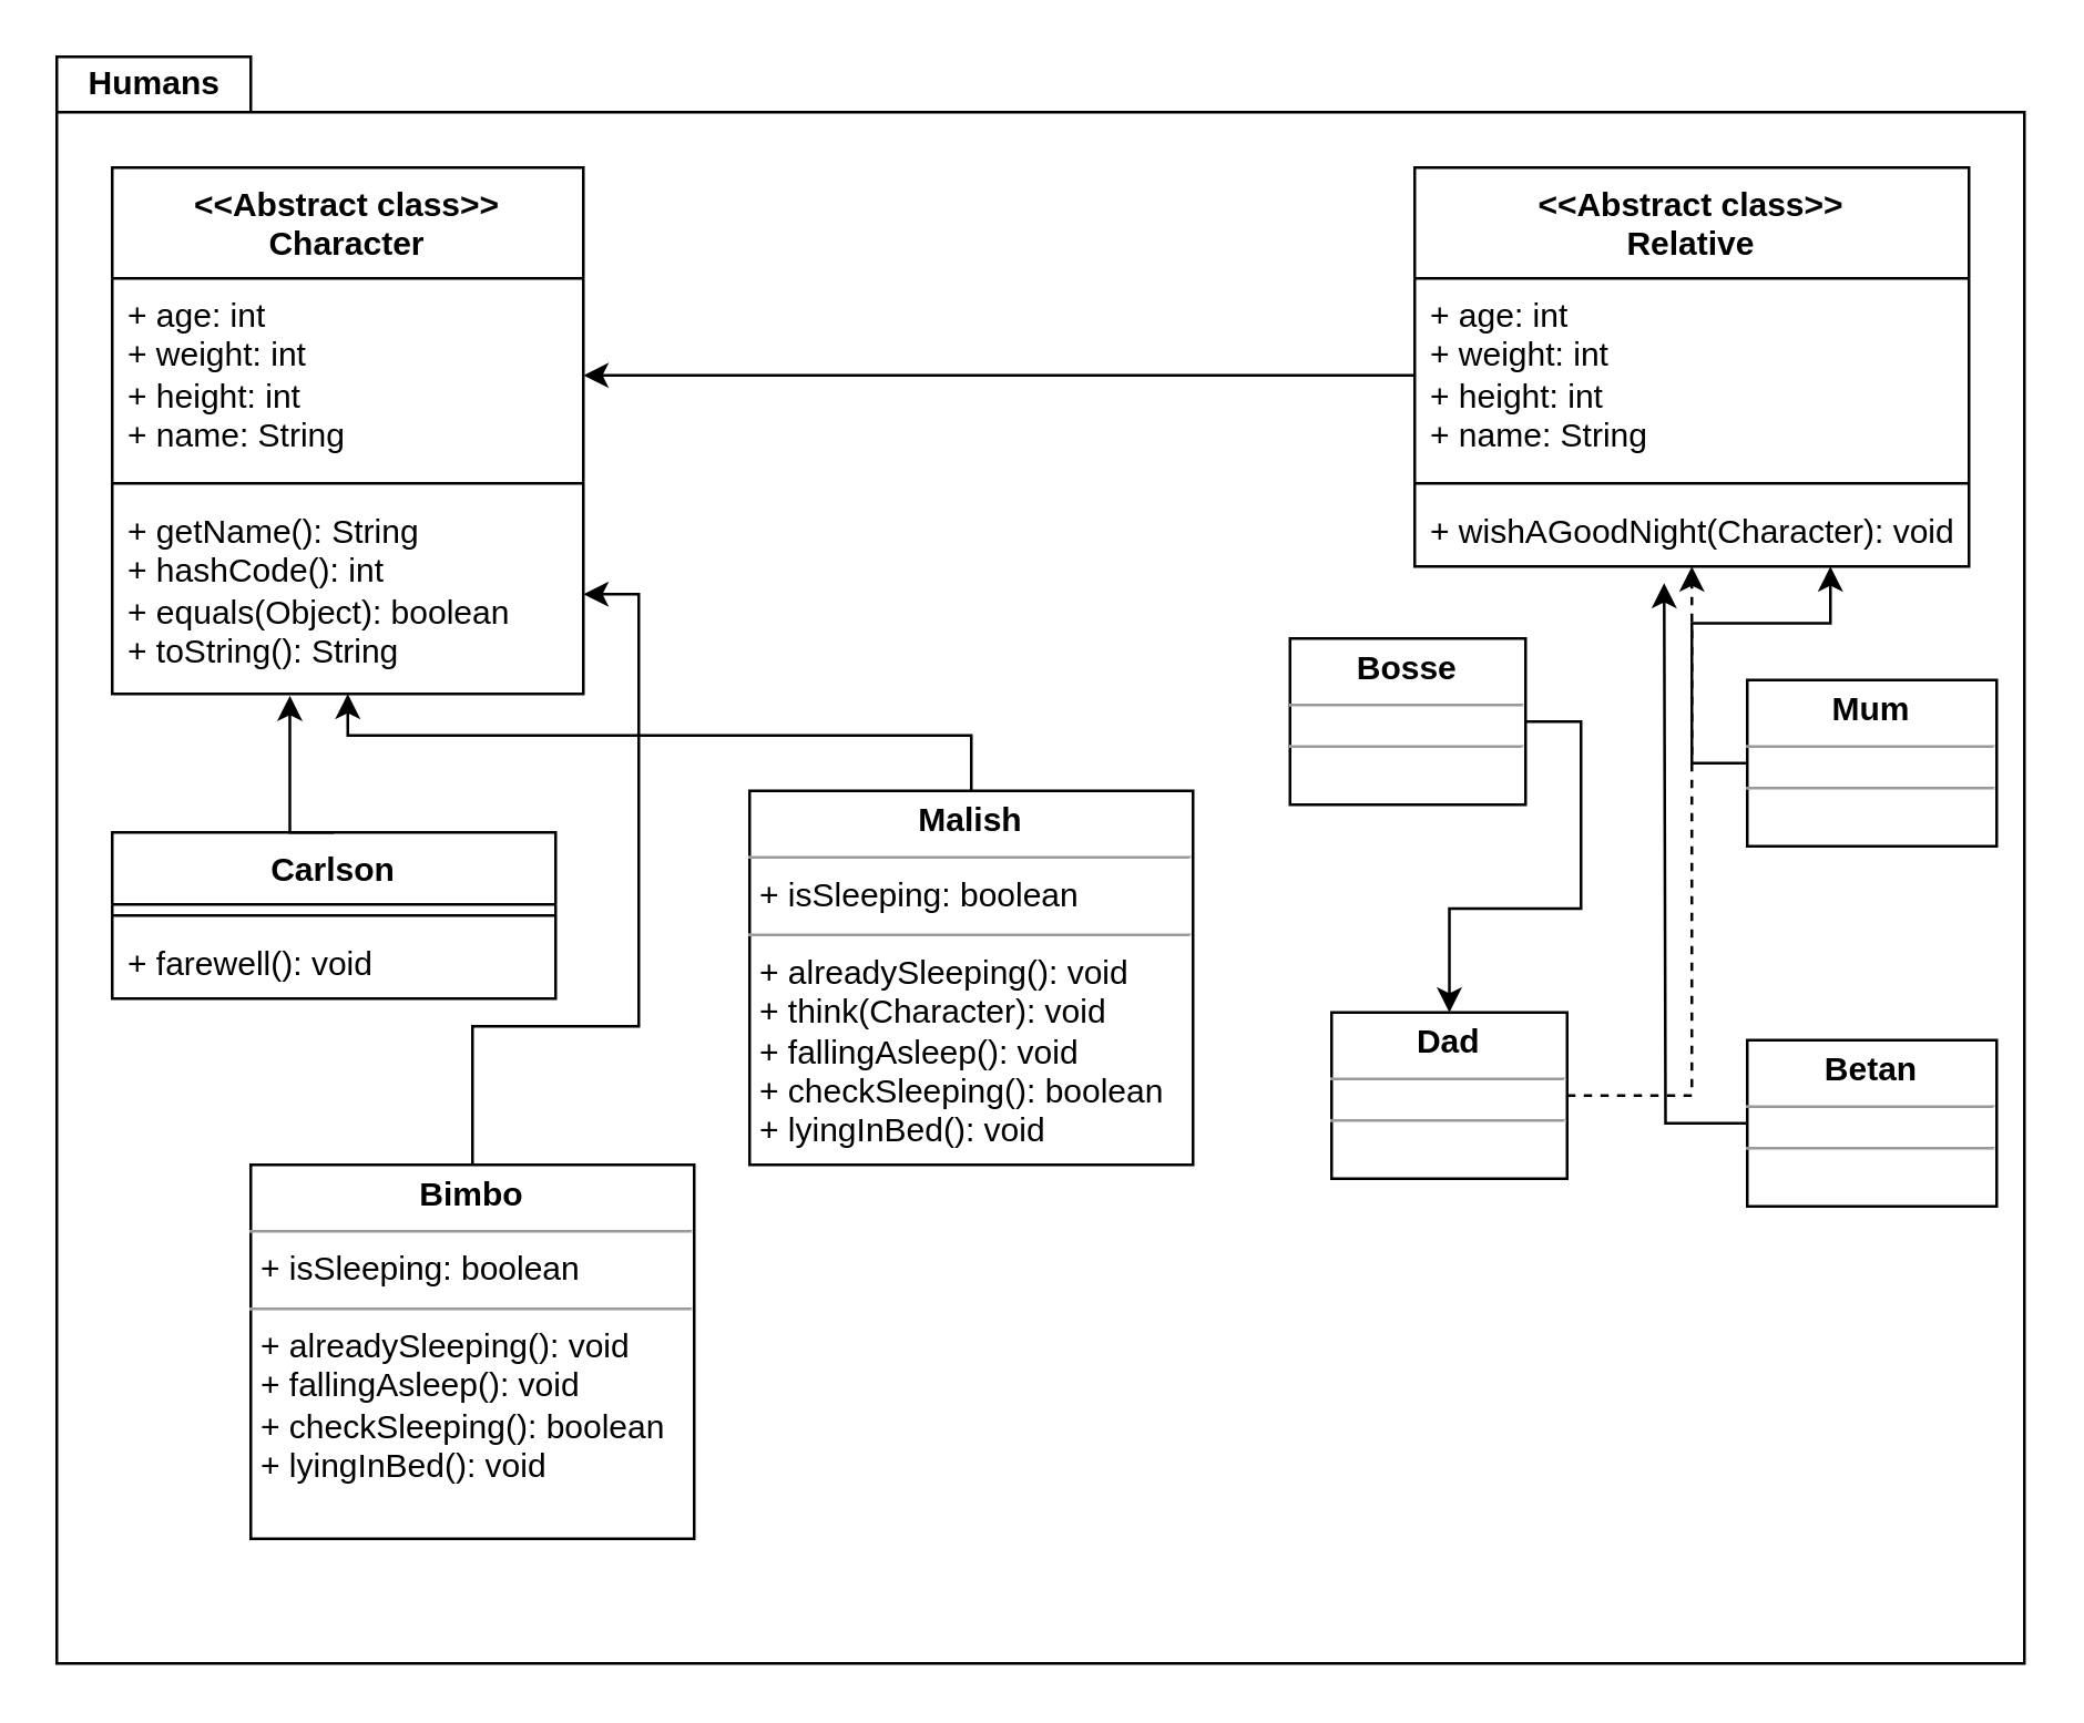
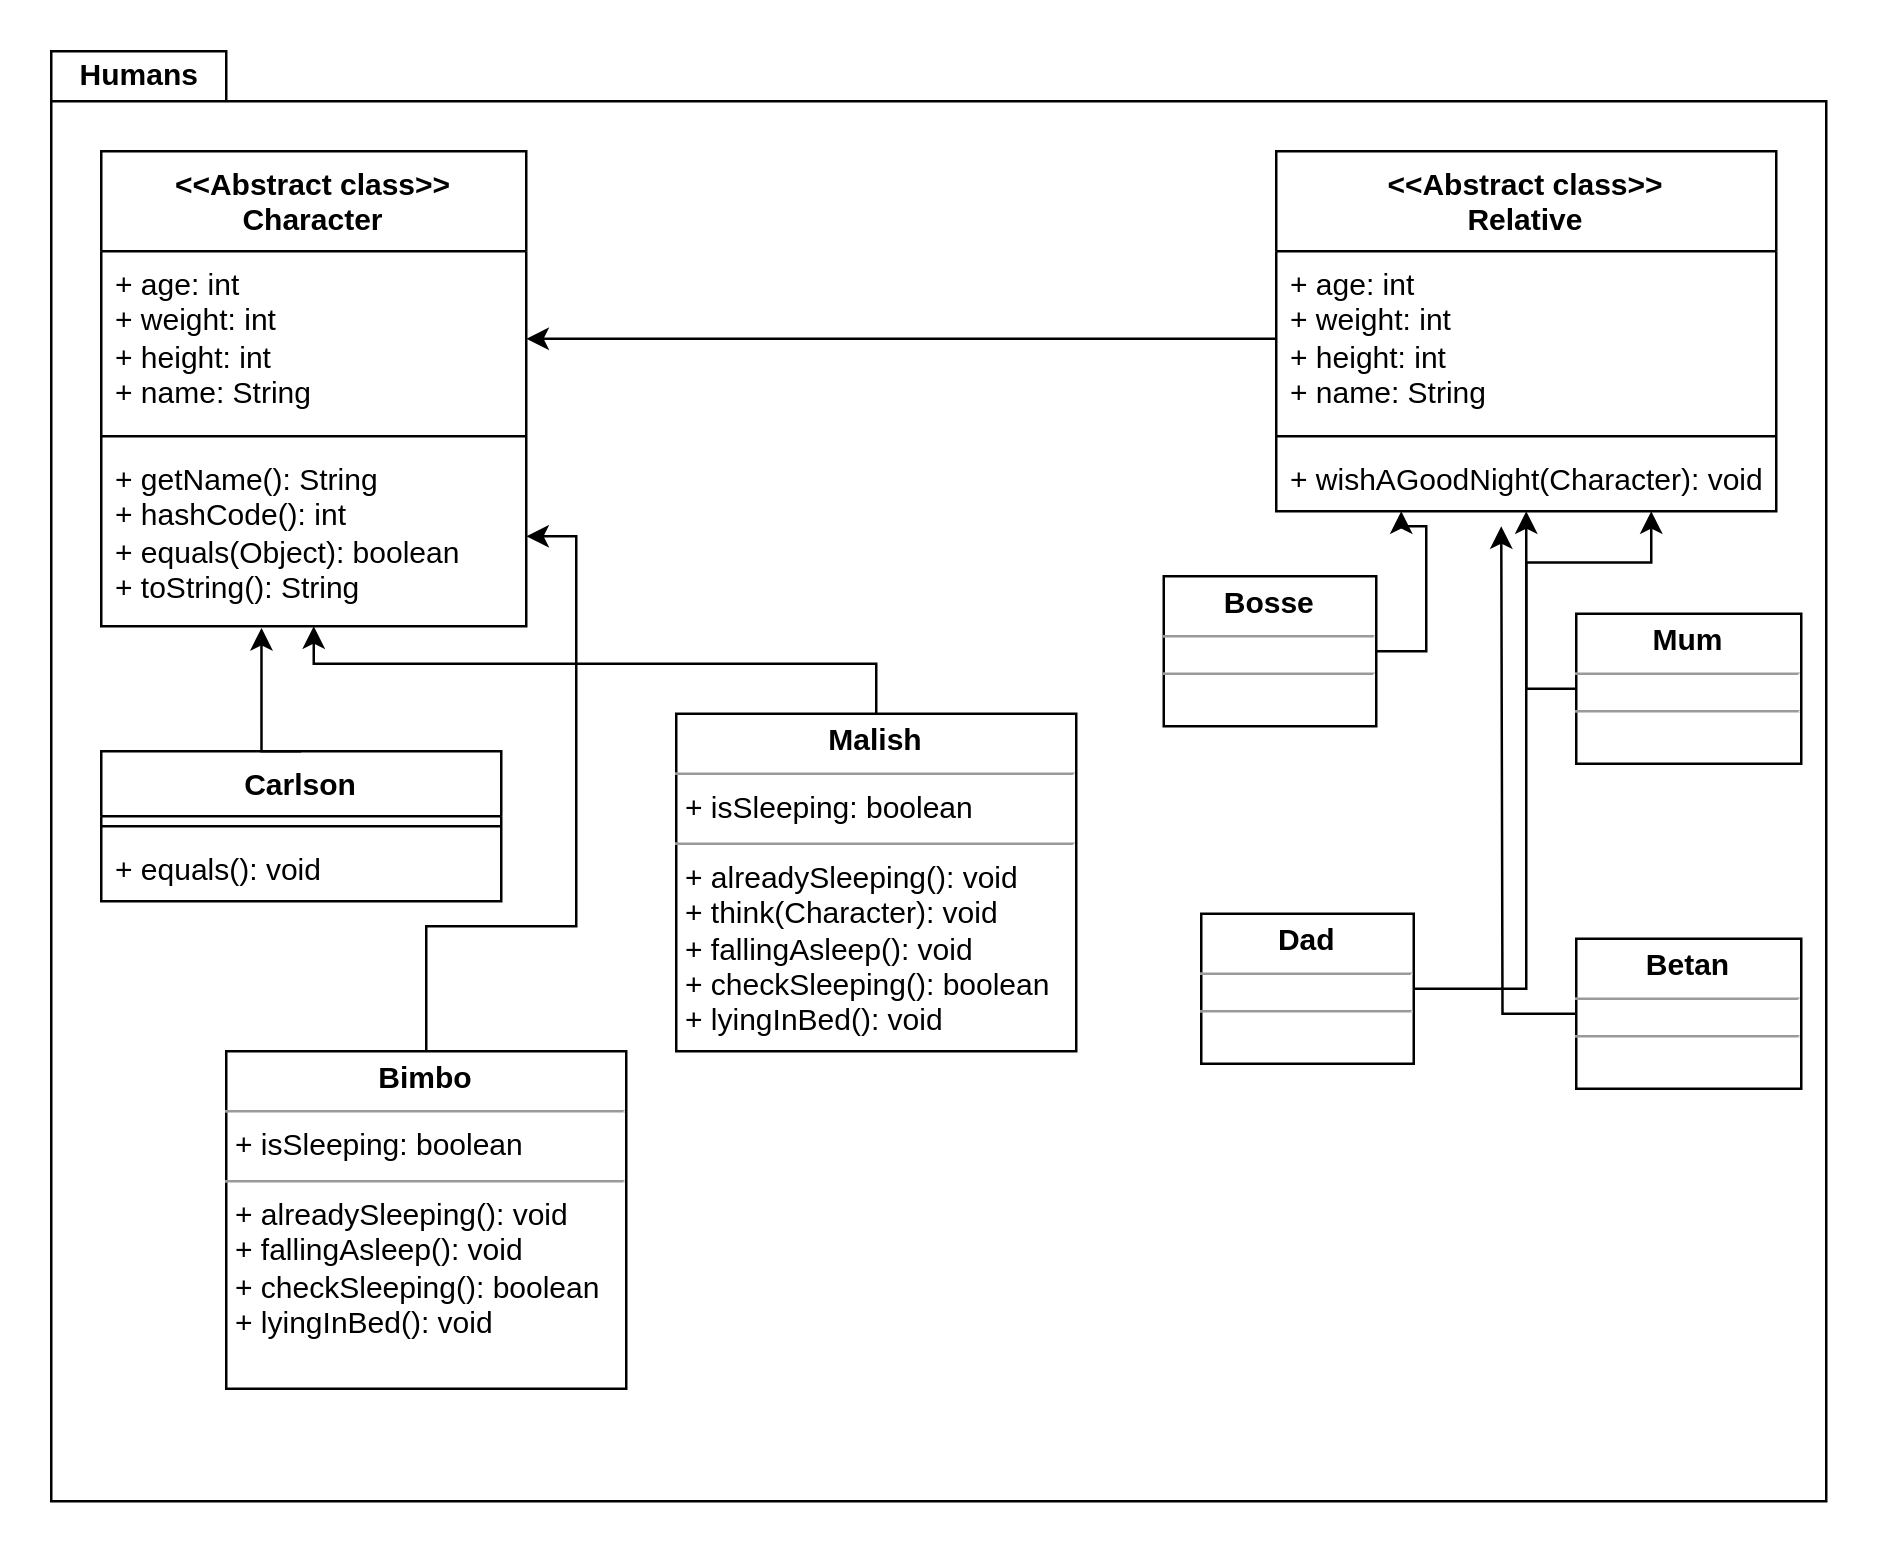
  <mxCell id="0" />
  <mxCell id="1" parent="0" />
  <mxCell id="2" value="" style="shape=folder;fontStyle=1;spacingTop=10;tabWidth=70;tabHeight=20;tabPosition=left;html=1;whiteSpace=wrap;" vertex="1" parent="1"><mxGeometry x="20" y="20" width="710" height="580" as="geometry" /></mxCell>
  <mxCell id="3" value="Humans" style="text;align=center;fontStyle=1;verticalAlign=middle;spacingLeft=3;spacingRight=3;strokeColor=none;rotatable=0;points=[[0,0.5],[1,0.5]];portConstraint=eastwest;html=1;" vertex="1" parent="1"><mxGeometry x="20" y="20" width="70" height="20" as="geometry" /></mxCell>
  <mxCell id="4" value="&amp;lt;&amp;lt;Abstract class&amp;gt;&amp;gt;&lt;br&gt;Character" style="swimlane;fontStyle=1;align=center;verticalAlign=top;childLayout=stackLayout;horizontal=1;startSize=40;horizontalStack=0;resizeParent=1;resizeParentMax=0;resizeLast=0;collapsible=1;marginBottom=0;whiteSpace=wrap;html=1;" vertex="1" parent="1"><mxGeometry x="40" y="60" width="170" height="190" as="geometry" /></mxCell>
  <mxCell id="5" value="+ age: int&lt;br&gt;+ weight: int&amp;nbsp;&lt;br&gt;+ height: int&lt;br&gt;+ name: String" style="text;strokeColor=none;fillColor=none;align=left;verticalAlign=top;spacingLeft=4;spacingRight=4;overflow=hidden;rotatable=0;points=[[0,0.5],[1,0.5]];portConstraint=eastwest;whiteSpace=wrap;html=1;" vertex="1" parent="4"><mxGeometry y="40" width="170" height="70" as="geometry" /></mxCell>
  <mxCell id="6" value="" style="line;strokeWidth=1;fillColor=none;align=left;verticalAlign=middle;spacingTop=-1;spacingLeft=3;spacingRight=3;rotatable=0;labelPosition=right;points=[];portConstraint=eastwest;strokeColor=inherit;" vertex="1" parent="4"><mxGeometry y="110" width="170" height="8" as="geometry" /></mxCell>
  <mxCell id="7" value="+ getName(): String&lt;br&gt;+ hashCode(): int&lt;br&gt;+ equals(Object): boolean&lt;br&gt;+ toString(): String" style="text;strokeColor=none;fillColor=none;align=left;verticalAlign=top;spacingLeft=4;spacingRight=4;overflow=hidden;rotatable=0;points=[[0,0.5],[1,0.5]];portConstraint=eastwest;whiteSpace=wrap;html=1;" vertex="1" parent="4"><mxGeometry y="118" width="170" height="72" as="geometry" /></mxCell>
  <mxCell id="8" value="&amp;lt;&amp;lt;Abstract class&amp;gt;&amp;gt;&lt;br&gt;Relative" style="swimlane;fontStyle=1;align=center;verticalAlign=top;childLayout=stackLayout;horizontal=1;startSize=40;horizontalStack=0;resizeParent=1;resizeParentMax=0;resizeLast=0;collapsible=1;marginBottom=0;whiteSpace=wrap;html=1;" vertex="1" parent="1"><mxGeometry x="510" y="60" width="200" height="144" as="geometry" /></mxCell>
  <mxCell id="9" value="+ age: int&lt;br&gt;+ weight: int&amp;nbsp;&lt;br&gt;+ height: int&lt;br&gt;+ name: String" style="text;strokeColor=none;fillColor=none;align=left;verticalAlign=top;spacingLeft=4;spacingRight=4;overflow=hidden;rotatable=0;points=[[0,0.5],[1,0.5]];portConstraint=eastwest;whiteSpace=wrap;html=1;" vertex="1" parent="8"><mxGeometry y="40" width="200" height="70" as="geometry" /></mxCell>
  <mxCell id="10" value="" style="line;strokeWidth=1;fillColor=none;align=left;verticalAlign=middle;spacingTop=-1;spacingLeft=3;spacingRight=3;rotatable=0;labelPosition=right;points=[];portConstraint=eastwest;strokeColor=inherit;" vertex="1" parent="8"><mxGeometry y="110" width="200" height="8" as="geometry" /></mxCell>
  <mxCell id="11" value="+ wishAGoodNight(Character): void" style="text;strokeColor=none;fillColor=none;align=left;verticalAlign=top;spacingLeft=4;spacingRight=4;overflow=hidden;rotatable=0;points=[[0,0.5],[1,0.5]];portConstraint=eastwest;whiteSpace=wrap;html=1;" vertex="1" parent="8"><mxGeometry y="118" width="200" height="26" as="geometry" /></mxCell>
  <mxCell id="12" style="edgeStyle=orthogonalEdgeStyle;rounded=0;orthogonalLoop=1;jettySize=auto;html=1;exitX=0;exitY=0.5;exitDx=0;exitDy=0;entryX=0.75;entryY=1;entryDx=0;entryDy=0;" edge="1" parent="1" source="13" target="8"><mxGeometry relative="1" as="geometry" /></mxCell>
  <mxCell id="13" value="&lt;p style=&quot;margin:0px;margin-top:4px;text-align:center;&quot;&gt;&lt;b&gt;Mum&lt;/b&gt;&lt;/p&gt;&lt;hr size=&quot;1&quot;&gt;&lt;div style=&quot;height:2px;&quot;&gt;&lt;/div&gt;&lt;hr size=&quot;1&quot;&gt;&lt;div style=&quot;height:2px;&quot;&gt;&lt;/div&gt;" style="verticalAlign=top;align=left;overflow=fill;fontSize=12;fontFamily=Helvetica;html=1;whiteSpace=wrap;" vertex="1" parent="1"><mxGeometry x="630" y="245" width="90" height="60" as="geometry" /></mxCell>
- <mxCell id="14" style="edgeStyle=orthogonalEdgeStyle;rounded=0;orthogonalLoop=1;jettySize=auto;html=1;exitX=1;exitY=0.5;exitDx=0;exitDy=0;entryX=0.5;entryY=1;entryDx=0;entryDy=0;dashed=1;" edge="1" parent="1" source="15" target="8"><mxGeometry relative="1" as="geometry" /></mxCell>
+ <mxCell id="14" style="edgeStyle=orthogonalEdgeStyle;rounded=0;orthogonalLoop=1;jettySize=auto;html=1;exitX=1;exitY=0.5;exitDx=0;exitDy=0;entryX=0.5;entryY=1;entryDx=0;entryDy=0;" edge="1" parent="1" source="15" target="8"><mxGeometry relative="1" as="geometry" /></mxCell>
  <mxCell id="15" value="&lt;p style=&quot;margin:0px;margin-top:4px;text-align:center;&quot;&gt;&lt;b&gt;Dad&lt;/b&gt;&lt;/p&gt;&lt;hr size=&quot;1&quot;&gt;&lt;div style=&quot;height:2px;&quot;&gt;&lt;/div&gt;&lt;hr size=&quot;1&quot;&gt;&lt;div style=&quot;height:2px;&quot;&gt;&lt;/div&gt;" style="verticalAlign=top;align=left;overflow=fill;fontSize=12;fontFamily=Helvetica;html=1;whiteSpace=wrap;" vertex="1" parent="1"><mxGeometry x="480" y="365" width="85" height="60" as="geometry" /></mxCell>
- <mxCell id="16" style="edgeStyle=orthogonalEdgeStyle;rounded=0;orthogonalLoop=1;jettySize=auto;html=1;exitX=1;exitY=0.5;exitDx=0;exitDy=0;" edge="1" parent="1" source="17" target="15"><mxGeometry relative="1" as="geometry" /></mxCell>
+ <mxCell id="16" style="edgeStyle=orthogonalEdgeStyle;rounded=0;orthogonalLoop=1;jettySize=auto;html=1;exitX=1;exitY=0.5;exitDx=0;exitDy=0;entryX=0.25;entryY=1;entryDx=0;entryDy=0;" edge="1" parent="1" source="17" target="8"><mxGeometry relative="1" as="geometry" /></mxCell>
  <mxCell id="17" value="&lt;p style=&quot;margin:0px;margin-top:4px;text-align:center;&quot;&gt;&lt;b&gt;Bosse&lt;/b&gt;&lt;/p&gt;&lt;hr size=&quot;1&quot;&gt;&lt;div style=&quot;height:2px;&quot;&gt;&lt;/div&gt;&lt;hr size=&quot;1&quot;&gt;&lt;div style=&quot;height:2px;&quot;&gt;&lt;/div&gt;" style="verticalAlign=top;align=left;overflow=fill;fontSize=12;fontFamily=Helvetica;html=1;whiteSpace=wrap;" vertex="1" parent="1"><mxGeometry x="465" y="230" width="85" height="60" as="geometry" /></mxCell>
  <mxCell id="18" style="edgeStyle=orthogonalEdgeStyle;rounded=0;orthogonalLoop=1;jettySize=auto;html=1;exitX=0;exitY=0.5;exitDx=0;exitDy=0;" edge="1" parent="1" source="19"><mxGeometry relative="1" as="geometry"><mxPoint x="600" y="210" as="targetPoint" /></mxGeometry></mxCell>
  <mxCell id="19" value="&lt;p style=&quot;margin:0px;margin-top:4px;text-align:center;&quot;&gt;&lt;b&gt;Betan&lt;/b&gt;&lt;/p&gt;&lt;hr size=&quot;1&quot;&gt;&lt;div style=&quot;height:2px;&quot;&gt;&lt;/div&gt;&lt;hr size=&quot;1&quot;&gt;&lt;div style=&quot;height:2px;&quot;&gt;&lt;/div&gt;" style="verticalAlign=top;align=left;overflow=fill;fontSize=12;fontFamily=Helvetica;html=1;whiteSpace=wrap;" vertex="1" parent="1"><mxGeometry x="630" y="375" width="90" height="60" as="geometry" /></mxCell>
  <mxCell id="20" style="edgeStyle=orthogonalEdgeStyle;rounded=0;orthogonalLoop=1;jettySize=auto;html=1;exitX=0;exitY=0.5;exitDx=0;exitDy=0;entryX=1;entryY=0.5;entryDx=0;entryDy=0;" edge="1" parent="1" source="9" target="5"><mxGeometry relative="1" as="geometry" /></mxCell>
  <mxCell id="21" value="Carlson" style="swimlane;fontStyle=1;align=center;verticalAlign=top;childLayout=stackLayout;horizontal=1;startSize=26;horizontalStack=0;resizeParent=1;resizeParentMax=0;resizeLast=0;collapsible=1;marginBottom=0;whiteSpace=wrap;html=1;" vertex="1" parent="1"><mxGeometry x="40" y="300" width="160" height="60" as="geometry" /></mxCell>
  <mxCell id="22" value="" style="line;strokeWidth=1;fillColor=none;align=left;verticalAlign=middle;spacingTop=-1;spacingLeft=3;spacingRight=3;rotatable=0;labelPosition=right;points=[];portConstraint=eastwest;strokeColor=inherit;" vertex="1" parent="21"><mxGeometry y="26" width="160" height="8" as="geometry" /></mxCell>
- <mxCell id="23" value="+ farewell(): void" style="text;strokeColor=none;fillColor=none;align=left;verticalAlign=top;spacingLeft=4;spacingRight=4;overflow=hidden;rotatable=0;points=[[0,0.5],[1,0.5]];portConstraint=eastwest;whiteSpace=wrap;html=1;" vertex="1" parent="21"><mxGeometry y="34" width="160" height="26" as="geometry" /></mxCell>
+ <mxCell id="23" value="+ equals(): void" style="text;strokeColor=none;fillColor=none;align=left;verticalAlign=top;spacingLeft=4;spacingRight=4;overflow=hidden;rotatable=0;points=[[0,0.5],[1,0.5]];portConstraint=eastwest;whiteSpace=wrap;html=1;" vertex="1" parent="21"><mxGeometry y="34" width="160" height="26" as="geometry" /></mxCell>
  <mxCell id="24" style="edgeStyle=orthogonalEdgeStyle;rounded=0;orthogonalLoop=1;jettySize=auto;html=1;exitX=0.5;exitY=0;exitDx=0;exitDy=0;" edge="1" parent="1" source="25" target="4"><mxGeometry relative="1" as="geometry"><Array as="points"><mxPoint x="350" y="265" /><mxPoint x="125" y="265" /></Array></mxGeometry></mxCell>
  <mxCell id="25" value="&lt;p style=&quot;margin:0px;margin-top:4px;text-align:center;&quot;&gt;&lt;b&gt;Malish&lt;/b&gt;&lt;/p&gt;&lt;hr size=&quot;1&quot;&gt;&lt;p style=&quot;margin:0px;margin-left:4px;&quot;&gt;+ isSleeping: boolean&lt;/p&gt;&lt;hr size=&quot;1&quot;&gt;&lt;p style=&quot;margin:0px;margin-left:4px;&quot;&gt;+ alreadySleeping(): void&lt;/p&gt;&lt;p style=&quot;margin:0px;margin-left:4px;&quot;&gt;+ think(Character): void&lt;/p&gt;&lt;p style=&quot;margin:0px;margin-left:4px;&quot;&gt;+ fallingAsleep(): void&lt;/p&gt;&lt;p style=&quot;margin:0px;margin-left:4px;&quot;&gt;+ checkSleeping(): boolean&lt;/p&gt;&lt;p style=&quot;margin:0px;margin-left:4px;&quot;&gt;+ lyingInBed(): void&lt;/p&gt;" style="verticalAlign=top;align=left;overflow=fill;fontSize=12;fontFamily=Helvetica;html=1;whiteSpace=wrap;" vertex="1" parent="1"><mxGeometry x="270" y="285" width="160" height="135" as="geometry" /></mxCell>
  <mxCell id="26" style="edgeStyle=orthogonalEdgeStyle;rounded=0;orthogonalLoop=1;jettySize=auto;html=1;exitX=0.5;exitY=0;exitDx=0;exitDy=0;entryX=1;entryY=0.5;entryDx=0;entryDy=0;" edge="1" parent="1" source="27" target="7"><mxGeometry relative="1" as="geometry"><Array as="points"><mxPoint x="170" y="370" /><mxPoint x="230" y="370" /><mxPoint x="230" y="214" /></Array></mxGeometry></mxCell>
  <mxCell id="27" value="&lt;p style=&quot;margin:0px;margin-top:4px;text-align:center;&quot;&gt;&lt;b&gt;Bimbo&lt;/b&gt;&lt;/p&gt;&lt;hr size=&quot;1&quot;&gt;&lt;p style=&quot;margin:0px;margin-left:4px;&quot;&gt;+ isSleeping: boolean&lt;/p&gt;&lt;hr size=&quot;1&quot;&gt;&lt;p style=&quot;margin:0px;margin-left:4px;&quot;&gt;+ alreadySleeping(): void&lt;/p&gt;&lt;p style=&quot;margin:0px;margin-left:4px;&quot;&gt;+ fallingAsleep(): void&lt;/p&gt;&lt;p style=&quot;margin:0px;margin-left:4px;&quot;&gt;+ checkSleeping(): boolean&lt;/p&gt;&lt;p style=&quot;margin:0px;margin-left:4px;&quot;&gt;+ lyingInBed(): void&lt;/p&gt;" style="verticalAlign=top;align=left;overflow=fill;fontSize=12;fontFamily=Helvetica;html=1;whiteSpace=wrap;" vertex="1" parent="1"><mxGeometry x="90" y="420" width="160" height="135" as="geometry" /></mxCell>
  <mxCell id="28" style="edgeStyle=orthogonalEdgeStyle;rounded=0;orthogonalLoop=1;jettySize=auto;html=1;exitX=0.5;exitY=0;exitDx=0;exitDy=0;entryX=0.377;entryY=1.009;entryDx=0;entryDy=0;entryPerimeter=0;" edge="1" parent="1" source="21" target="7"><mxGeometry relative="1" as="geometry"><Array as="points"><mxPoint x="104" y="300" /></Array></mxGeometry></mxCell>
